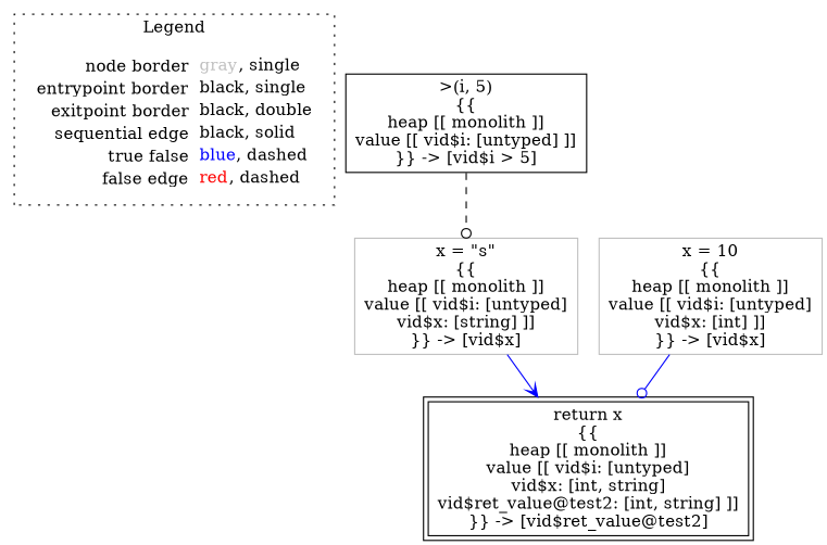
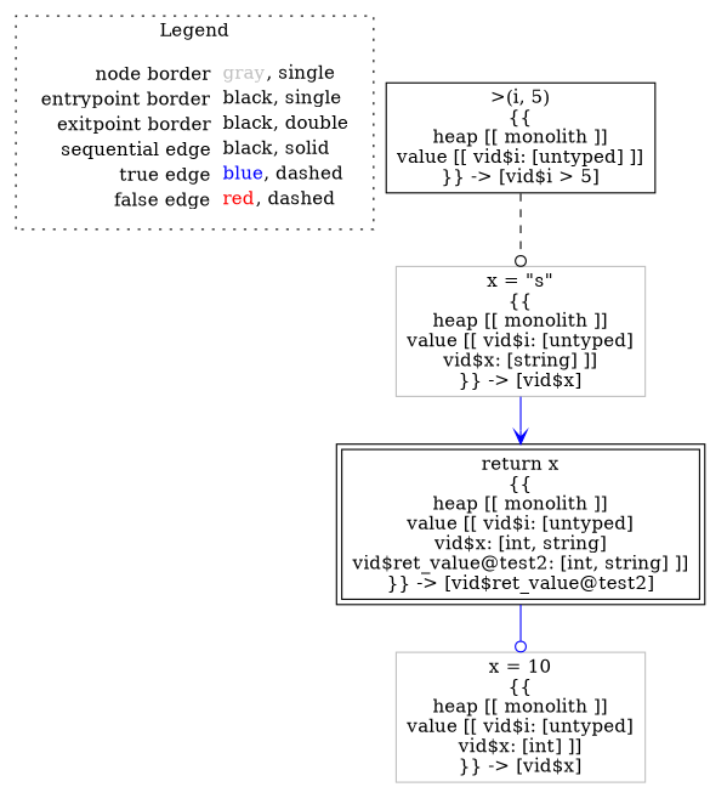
  digraph {
    node [shape=rect color=black]
    edge [arrowhead=odot color=blue]
-   n1 [label=<<table border="0" cellpadding="2" cellspacing="0" cellborder="0"><tr><td align="right">node border&nbsp;</td><td align="left"><font color="gray">gray</font>, single</td></tr><tr><td align="right">entrypoint border&nbsp;</td><td align="left"><font color="black">black</font>, single</td></tr><tr><td align="right">exitpoint border&nbsp;</td><td align="left"><font color="black">black</font>, double</td></tr><tr><td align="right">sequential edge&nbsp;</td><td align="left"><font color="black">black</font>, solid</td></tr><tr><td align="right">true false&nbsp;</td><td align="left"><font color="blue">blue</font>, dashed</td></tr><tr><td align="right">false edge&nbsp;</td><td align="left"><font color="red">red</font>, dashed</td></tr></table>> shape=plaintext color=""]
+   n1 [label=<<table border="0" cellpadding="2" cellspacing="0" cellborder="0"><tr><td align="right">node border&nbsp;</td><td align="left"><font color="gray">gray</font>, single</td></tr><tr><td align="right">entrypoint border&nbsp;</td><td align="left"><font color="black">black</font>, single</td></tr><tr><td align="right">exitpoint border&nbsp;</td><td align="left"><font color="black">black</font>, double</td></tr><tr><td align="right">sequential edge&nbsp;</td><td align="left"><font color="black">black</font>, solid</td></tr><tr><td align="right">true edge&nbsp;</td><td align="left"><font color="blue">blue</font>, dashed</td></tr><tr><td align="right">false edge&nbsp;</td><td align="left"><font color="red">red</font>, dashed</td></tr></table>> shape=plaintext color=""]
    n2 [label=<&gt;(i, 5)<BR/>{{<BR/>heap [[ monolith ]]<BR/>value [[ vid$i: [untyped] ]]<BR/>}} -&gt; [vid$i &gt; 5]>]
    n3 [color=gray label=<x = &quot;s&quot;<BR/>{{<BR/>heap [[ monolith ]]<BR/>value [[ vid$i: [untyped]<BR/>vid$x: [string] ]]<BR/>}} -&gt; [vid$x]>]
    n4 [label=<return x<BR/>{{<BR/>heap [[ monolith ]]<BR/>value [[ vid$i: [untyped]<BR/>vid$x: [int, string]<BR/>vid$ret_value@test2: [int, string] ]]<BR/>}} -&gt; [vid$ret_value@test2]> peripheries=2]
    n5 [color=gray label=<x = 10<BR/>{{<BR/>heap [[ monolith ]]<BR/>value [[ vid$i: [untyped]<BR/>vid$x: [int] ]]<BR/>}} -&gt; [vid$x]>]
    subgraph cluster_1 {
      label=Legend
      style=dotted
      n1
    }
    n2 -> n3 [color=black style=dashed]
    n3 -> n4 [arrowhead=vee]
-   n5 -> n4
+   n4 -> n5
  }
